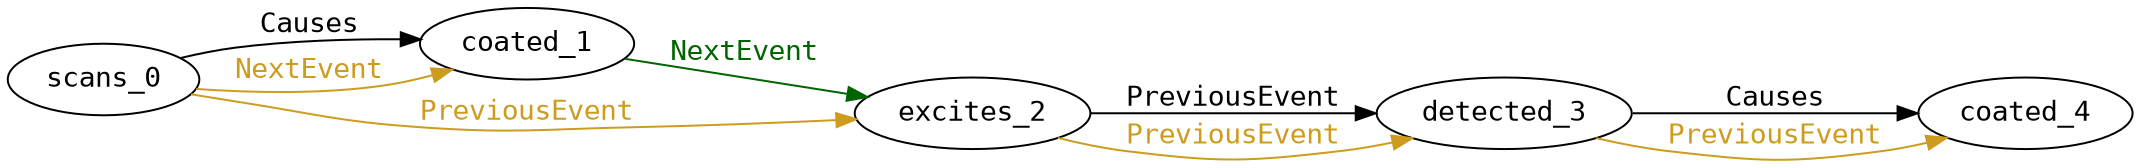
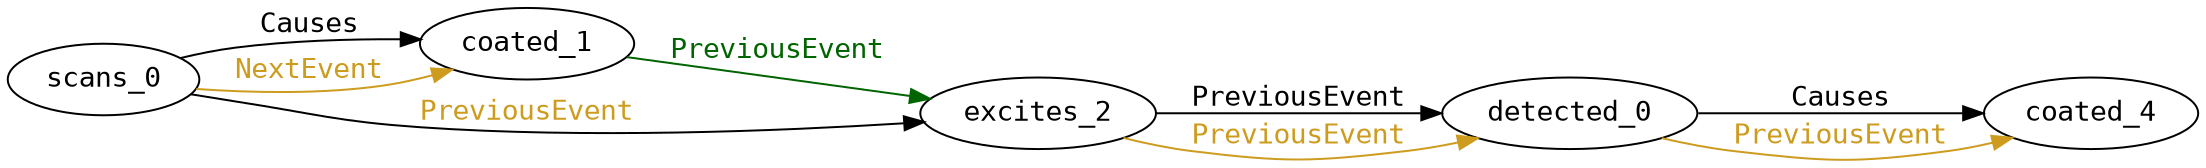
  digraph {
    fontname="DejaVu Sans Mono"
    rankdir=LR
    node [fontname="DejaVu Sans Mono"]
    edge [color=goldenrod3 fontcolor=goldenrod3 fontname="DejaVu Sans Mono"]
    n1 [label=scans_0]
    n2 [label=coated_1]
    n3 [label=excites_2]
-   n4 [label=detected_3]
+   n4 [label=detected_0]
    n5 [label=coated_4]
    n1 -> n2 [color=Black fontcolor=black label=Causes]
    n1 -> n2 [label=NextEvent]
-   n1 -> n3 [label=PreviousEvent]
-   n2 -> n3 [color=darkgreen fontcolor=darkgreen label=NextEvent]
+   n1 -> n3 [color=Black label=PreviousEvent]
+   n2 -> n3 [color=darkgreen fontcolor=darkgreen label=PreviousEvent]
    n3 -> n4 [color=Black fontcolor=black label=PreviousEvent]
    n3 -> n4 [label=PreviousEvent]
    n4 -> n5 [color=Black fontcolor=black label=Causes]
    n4 -> n5 [label=PreviousEvent]
  }
